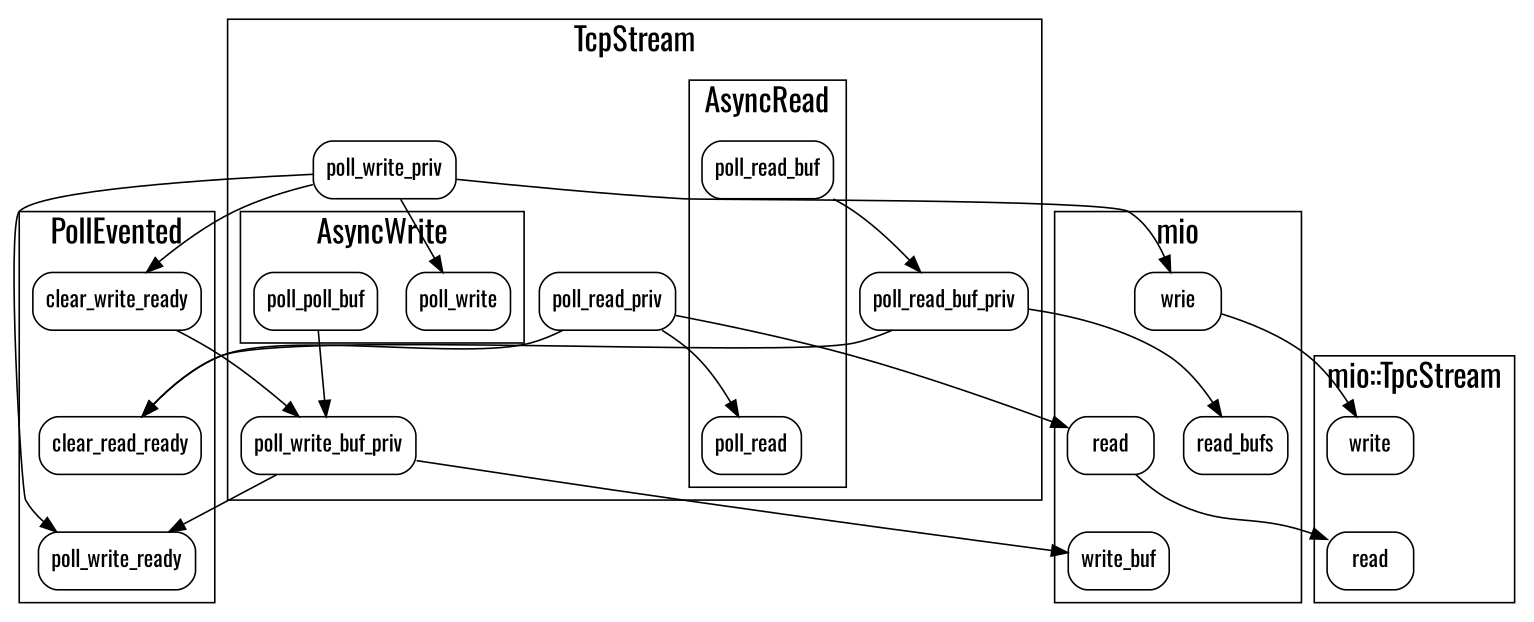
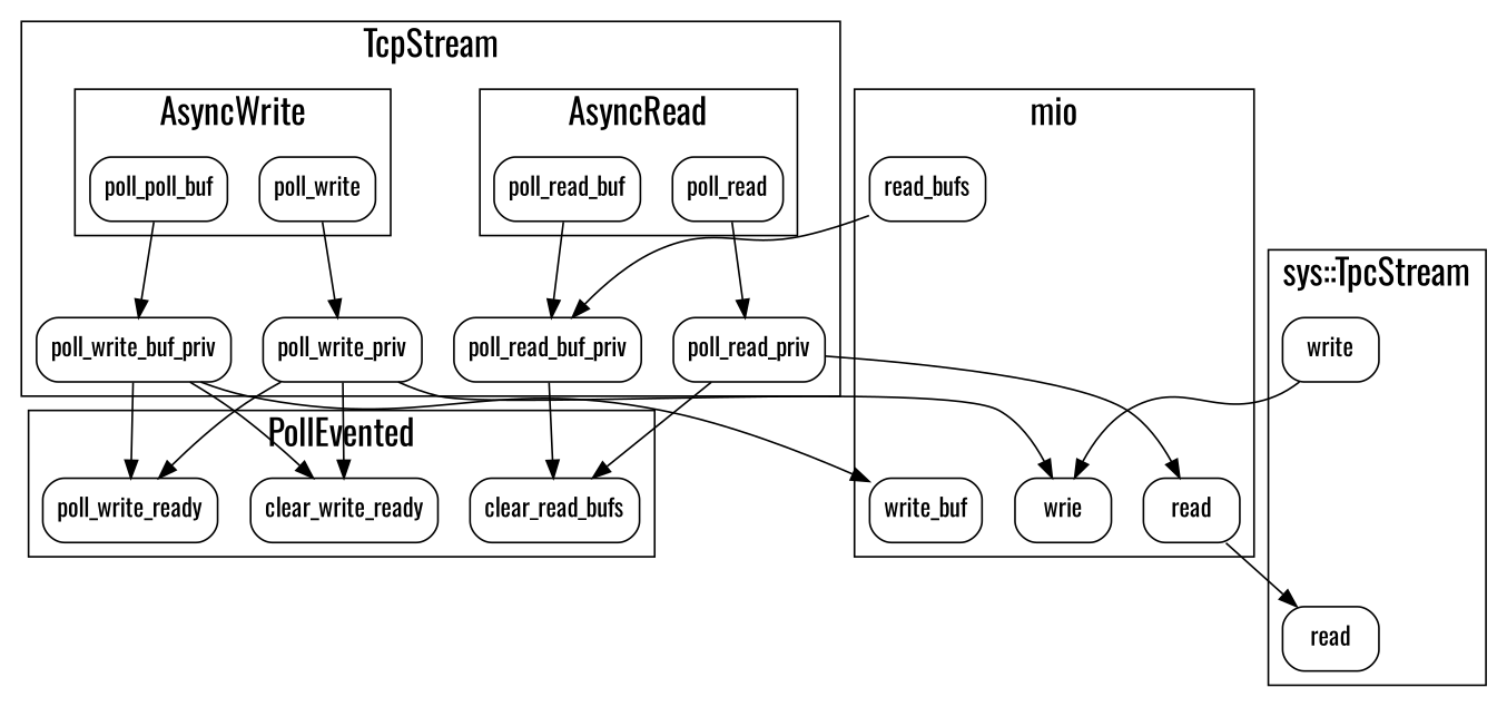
  digraph {
    fontname=Oswald
    fontsize=2
    newrank=true
    rankdir=TB
    node [fontname=Oswald shape=box style=rounded]
    edge [fontname=Oswald]
    poll_read
    poll_read_buf
    poll_write
    n4 [label=poll_poll_buf]
    poll_read_priv
    poll_read_buf_priv
    poll_write_priv
    poll_write_buf_priv
-   clear_read_ready
+   clear_read_ready [label=clear_read_bufs]
    poll_write_ready
    clear_write_ready
    n12 [label=read]
    n13 [label=wrie]
    n14 [label=read_bufs]
    n15 [label=write_buf]
    n16 [label=read]
    n17 [label=write]
    subgraph cluster_1 {
      fontsize=20
      label=TcpStream
      poll_read_priv
      poll_read_buf_priv
      poll_write_priv
      poll_write_buf_priv
      subgraph cluster_2 {
        fontsize=20
        label=AsyncRead
        poll_read
        poll_read_buf
      }
      subgraph cluster_3 {
        fontsize=20
        label=AsyncWrite
        poll_write
        n4
      }
    }
    subgraph cluster_4 {
      fontsize=20
      label=PollEvented
      clear_read_ready
      poll_write_ready
      clear_write_ready
    }
    subgraph cluster_5 {
      fontsize=20
      label=mio
      n12
      n13
      n14
      n15
    }
    subgraph cluster_6 {
      fontsize=20
-     label="mio::TpcStream"
+     label="sys::TpcStream"
      n16
      n17
    }
-   poll_read_priv -> poll_read
+   poll_read -> poll_read_priv
    poll_read_buf -> poll_read_buf_priv
-   poll_write_priv -> poll_write
+   poll_write -> poll_write_priv
    n4 -> poll_write_buf_priv
    poll_read_priv -> clear_read_ready
    poll_read_priv -> n12
    poll_read_buf_priv -> clear_read_ready
-   poll_read_buf_priv -> n14
+   n14 -> poll_read_buf_priv
    poll_write_priv -> poll_write_ready
    poll_write_priv -> clear_write_ready
    poll_write_priv -> n13
    poll_write_buf_priv -> poll_write_ready
-   clear_write_ready -> poll_write_buf_priv
+   poll_write_buf_priv -> clear_write_ready
    poll_write_buf_priv -> n15
    n12 -> n16
-   n13 -> n17
+   n17 -> n13
  }
